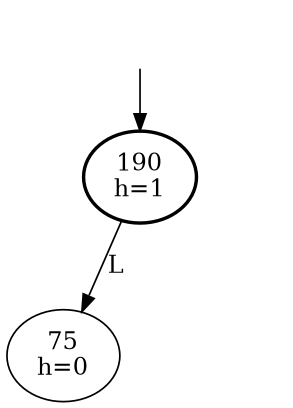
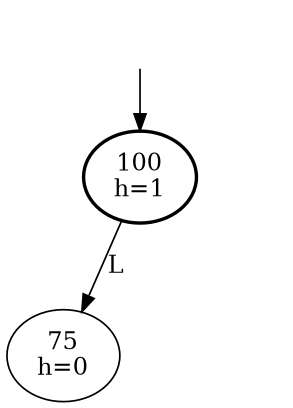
  digraph {
    DUMMY [style=invis]
-   n2 [label="190\nh=1" penwidth=2 color=black shape=ellipse]
+   n2 [label="100\nh=1" penwidth=2 color=black shape=ellipse]
    n3 [label="75\nh=0" color=black shape=ellipse]
    R_100 [style=invis]
    DUMMY -> n2
    n2 -> n3 [label=L]
    n2 -> R_100 [style=invis]
  }
